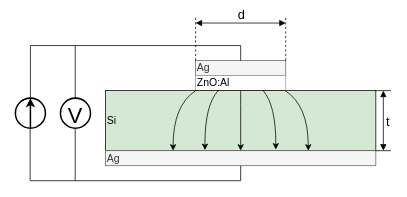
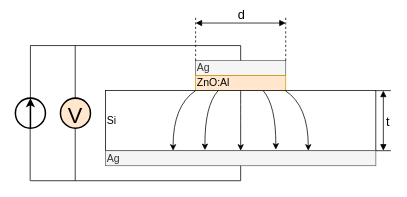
  <mxCell id="0" />
  <mxCell id="1" parent="0" />
  <mxCell id="2" value="&lt;div align=&quot;left&quot;&gt;&lt;font style=&quot;font-size: 14px&quot;&gt;Ag&lt;/font&gt;&lt;/div&gt;" style="rounded=0;whiteSpace=wrap;html=1;fillColor=#f5f5f5;fontColor=#333333;strokeColor=#666666;align=left;" parent="1" vertex="1"><mxGeometry x="260" y="80" width="120" height="20" as="geometry" /></mxCell>
- <mxCell id="3" value="&lt;div align=&quot;left&quot;&gt;&lt;font style=&quot;font-size: 14px&quot;&gt;ZnO:Al&lt;/font&gt;&lt;/div&gt;" style="rounded=0;whiteSpace=wrap;html=1;fillColor=#ffffff;strokeColor=#d79b00;align=left;" parent="1" vertex="1"><mxGeometry x="260" y="100" width="120" height="20" as="geometry" /></mxCell>
- <mxCell id="4" value="&lt;div align=&quot;left&quot;&gt;&lt;font style=&quot;font-size: 14px&quot;&gt;Si&lt;/font&gt;&lt;/div&gt;" style="rounded=0;whiteSpace=wrap;html=1;align=left;fillColor=#d5e8d4;" parent="1" vertex="1"><mxGeometry x="140" y="120" width="360" height="80" as="geometry" /></mxCell>
+ <mxCell id="3" value="&lt;div align=&quot;left&quot;&gt;&lt;font style=&quot;font-size: 14px&quot;&gt;ZnO:Al&lt;/font&gt;&lt;/div&gt;" style="rounded=0;whiteSpace=wrap;html=1;fillColor=#ffe6cc;strokeColor=#d79b00;align=left;" parent="1" vertex="1"><mxGeometry x="260" y="100" width="120" height="20" as="geometry" /></mxCell>
+ <mxCell id="4" value="&lt;div align=&quot;left&quot;&gt;&lt;font style=&quot;font-size: 14px&quot;&gt;Si&lt;/font&gt;&lt;/div&gt;" style="rounded=0;whiteSpace=wrap;html=1;align=left;" parent="1" vertex="1"><mxGeometry x="140" y="120" width="360" height="80" as="geometry" /></mxCell>
  <mxCell id="5" value="&lt;div align=&quot;left&quot;&gt;&lt;font style=&quot;font-size: 14px&quot;&gt;Ag&lt;/font&gt;&lt;/div&gt;" style="rounded=0;whiteSpace=wrap;html=1;fillColor=#f5f5f5;fontColor=#333333;strokeColor=#666666;align=left;" parent="1" vertex="1"><mxGeometry x="140" y="200" width="360" height="20" as="geometry" /></mxCell>
  <mxCell id="6" value="" style="endArrow=block;startArrow=block;html=1;rounded=0;startFill=1;endFill=1;" parent="1" edge="1"><mxGeometry width="50" height="50" relative="1" as="geometry"><mxPoint x="260" y="30" as="sourcePoint" /><mxPoint x="380" y="30" as="targetPoint" /></mxGeometry></mxCell>
  <mxCell id="7" value="d" style="edgeLabel;html=1;align=center;verticalAlign=bottom;resizable=0;points=[];fontSize=17;labelBackgroundColor=none;" parent="6" vertex="1" connectable="0"><mxGeometry x="0.139" y="-1" relative="1" as="geometry"><mxPoint x="-8" as="offset" /></mxGeometry></mxCell>
  <mxCell id="8" value="" style="endArrow=none;html=1;rounded=0;exitX=1;exitY=0;exitDx=0;exitDy=0;dashed=1;" parent="1" source="2" edge="1"><mxGeometry width="50" height="50" relative="1" as="geometry"><mxPoint x="470" y="250" as="sourcePoint" /><mxPoint x="380" y="20" as="targetPoint" /></mxGeometry></mxCell>
  <mxCell id="9" value="" style="endArrow=none;html=1;rounded=0;exitX=0;exitY=0;exitDx=0;exitDy=0;dashed=1;" parent="1" source="2" edge="1"><mxGeometry width="50" height="50" relative="1" as="geometry"><mxPoint x="390" y="90" as="sourcePoint" /><mxPoint x="260" y="20" as="targetPoint" /></mxGeometry></mxCell>
  <mxCell id="10" value="" style="endArrow=none;html=1;rounded=0;fontSize=17;exitX=0.5;exitY=0;exitDx=0;exitDy=0;" parent="1" source="2" edge="1"><mxGeometry width="50" height="50" relative="1" as="geometry"><mxPoint x="190" y="130" as="sourcePoint" /><mxPoint x="320" y="60" as="targetPoint" /></mxGeometry></mxCell>
  <mxCell id="11" value="" style="endArrow=none;html=1;rounded=0;fontSize=17;" parent="1" edge="1"><mxGeometry width="50" height="50" relative="1" as="geometry"><mxPoint x="40" y="60" as="sourcePoint" /><mxPoint x="320" y="60" as="targetPoint" /></mxGeometry></mxCell>
  <mxCell id="12" value="" style="endArrow=none;html=1;rounded=0;fontSize=17;entryX=0.5;entryY=1;entryDx=0;entryDy=0;" parent="1" target="5" edge="1"><mxGeometry width="50" height="50" relative="1" as="geometry"><mxPoint x="320" y="240" as="sourcePoint" /><mxPoint x="330" y="70" as="targetPoint" /></mxGeometry></mxCell>
  <mxCell id="13" value="" style="endArrow=none;html=1;rounded=0;fontSize=17;" parent="1" edge="1"><mxGeometry width="50" height="50" relative="1" as="geometry"><mxPoint x="40" y="240" as="sourcePoint" /><mxPoint x="320" y="240" as="targetPoint" /></mxGeometry></mxCell>
  <mxCell id="14" value="" style="ellipse;whiteSpace=wrap;html=1;aspect=fixed;labelBackgroundColor=none;fontSize=17;strokeWidth=2;" parent="1" vertex="1"><mxGeometry x="20" y="130" width="40" height="40" as="geometry" /></mxCell>
- <mxCell id="15" value="&lt;font style=&quot;font-size: 29px;&quot;&gt;V&lt;/font&gt;" style="ellipse;whiteSpace=wrap;html=1;aspect=fixed;labelBackgroundColor=none;fontSize=29;strokeWidth=2;verticalAlign=top;" parent="1" vertex="1"><mxGeometry x="80" y="130" width="40" height="40" as="geometry" /></mxCell>
+ <mxCell id="15" value="&lt;font style=&quot;font-size: 29px;&quot;&gt;V&lt;/font&gt;" style="ellipse;whiteSpace=wrap;html=1;aspect=fixed;labelBackgroundColor=none;fontSize=29;strokeWidth=2;verticalAlign=top;fillColor=#ffe6cc;" parent="1" vertex="1"><mxGeometry x="80" y="130" width="40" height="40" as="geometry" /></mxCell>
  <mxCell id="16" value="" style="endArrow=none;html=1;rounded=0;fontSize=17;exitX=0.5;exitY=0;exitDx=0;exitDy=0;" parent="1" source="14" edge="1"><mxGeometry width="50" height="50" relative="1" as="geometry"><mxPoint x="250" y="130" as="sourcePoint" /><mxPoint x="40" y="60" as="targetPoint" /></mxGeometry></mxCell>
  <mxCell id="17" value="" style="endArrow=none;html=1;rounded=0;fontSize=17;exitX=0.5;exitY=0;exitDx=0;exitDy=0;" parent="1" edge="1"><mxGeometry width="50" height="50" relative="1" as="geometry"><mxPoint x="99.66" y="130" as="sourcePoint" /><mxPoint x="99.66" y="60" as="targetPoint" /></mxGeometry></mxCell>
  <mxCell id="18" value="" style="endArrow=none;html=1;rounded=0;fontSize=17;exitX=0.5;exitY=0;exitDx=0;exitDy=0;" parent="1" edge="1"><mxGeometry width="50" height="50" relative="1" as="geometry"><mxPoint x="99.66" y="240" as="sourcePoint" /><mxPoint x="99.66" y="170" as="targetPoint" /></mxGeometry></mxCell>
  <mxCell id="19" value="" style="endArrow=none;html=1;rounded=0;fontSize=17;exitX=0.5;exitY=0;exitDx=0;exitDy=0;" parent="1" edge="1"><mxGeometry width="50" height="50" relative="1" as="geometry"><mxPoint x="39.66" y="240" as="sourcePoint" /><mxPoint x="39.66" y="170" as="targetPoint" /></mxGeometry></mxCell>
  <mxCell id="20" value="" style="endArrow=classic;html=1;rounded=0;fontSize=17;entryX=0.5;entryY=0;entryDx=0;entryDy=0;exitX=0.5;exitY=1;exitDx=0;exitDy=0;strokeWidth=2;" parent="1" source="14" target="14" edge="1"><mxGeometry width="50" height="50" relative="1" as="geometry"><mxPoint x="-60" y="210" as="sourcePoint" /><mxPoint x="-10" y="160" as="targetPoint" /></mxGeometry></mxCell>
  <mxCell id="21" value="" style="endArrow=block;startArrow=block;html=1;rounded=0;startFill=1;endFill=1;" parent="1" edge="1"><mxGeometry width="50" height="50" relative="1" as="geometry"><mxPoint x="510" y="200" as="sourcePoint" /><mxPoint x="510" y="120" as="targetPoint" /></mxGeometry></mxCell>
  <mxCell id="22" value="t" style="edgeLabel;html=1;align=left;verticalAlign=top;resizable=0;points=[];fontSize=17;labelPosition=right;verticalLabelPosition=middle;" parent="21" vertex="1" connectable="0"><mxGeometry x="0.382" y="-2" relative="1" as="geometry"><mxPoint as="offset" /></mxGeometry></mxCell>
  <mxCell id="23" value="" style="endArrow=none;html=1;rounded=0;fontSize=29;strokeWidth=1;entryX=1;entryY=0;entryDx=0;entryDy=0;" parent="1" target="4" edge="1"><mxGeometry width="50" height="50" relative="1" as="geometry"><mxPoint x="520" y="120" as="sourcePoint" /><mxPoint x="240" y="80" as="targetPoint" /></mxGeometry></mxCell>
  <mxCell id="24" value="" style="endArrow=none;html=1;rounded=0;fontSize=29;strokeWidth=1;exitX=1;exitY=0;exitDx=0;exitDy=0;" parent="1" source="5" edge="1"><mxGeometry width="50" height="50" relative="1" as="geometry"><mxPoint x="530" y="130" as="sourcePoint" /><mxPoint x="520" y="200" as="targetPoint" /></mxGeometry></mxCell>
  <mxCell id="25" value="" style="endArrow=classic;html=1;fontSize=17;strokeWidth=1;curved=1;entryX=0.5;entryY=1;entryDx=0;entryDy=0;exitX=0.5;exitY=0;exitDx=0;exitDy=0;" parent="1" source="4" target="4" edge="1"><mxGeometry width="50" height="50" relative="1" as="geometry"><mxPoint x="190" y="130" as="sourcePoint" /><mxPoint x="240" y="80" as="targetPoint" /></mxGeometry></mxCell>
  <mxCell id="26" value="" style="endArrow=classic;html=1;fontSize=17;strokeWidth=1;curved=1;entryX=0.75;entryY=0;entryDx=0;entryDy=0;exitX=0.5;exitY=0;exitDx=0;exitDy=0;" parent="1" target="5" edge="1"><mxGeometry width="50" height="50" relative="1" as="geometry"><mxPoint x="379.31" y="120" as="sourcePoint" /><mxPoint x="379.31" y="200" as="targetPoint" /><Array as="points"><mxPoint x="410" y="140" /></Array></mxGeometry></mxCell>
  <mxCell id="27" value="" style="endArrow=classic;html=1;fontSize=17;strokeWidth=1;curved=1;entryX=0.25;entryY=1;entryDx=0;entryDy=0;exitX=0.5;exitY=0;exitDx=0;exitDy=0;" parent="1" target="4" edge="1"><mxGeometry width="50" height="50" relative="1" as="geometry"><mxPoint x="260" y="120" as="sourcePoint" /><mxPoint x="290.69" y="200" as="targetPoint" /><Array as="points"><mxPoint x="230" y="140" /></Array></mxGeometry></mxCell>
  <mxCell id="28" value="" style="endArrow=classic;html=1;fontSize=17;strokeWidth=1;curved=1;entryX=0.63;entryY=-0.074;entryDx=0;entryDy=0;exitX=0.5;exitY=0;exitDx=0;exitDy=0;entryPerimeter=0;" parent="1" target="5" edge="1"><mxGeometry width="50" height="50" relative="1" as="geometry"><mxPoint x="350" y="120" as="sourcePoint" /><mxPoint x="350" y="200" as="targetPoint" /><Array as="points"><mxPoint x="367" y="140" /></Array></mxGeometry></mxCell>
  <mxCell id="29" value="" style="endArrow=classic;html=1;fontSize=17;strokeWidth=1;curved=1;entryX=0.368;entryY=0.99;entryDx=0;entryDy=0;exitX=0.5;exitY=0;exitDx=0;exitDy=0;entryPerimeter=0;" parent="1" target="4" edge="1"><mxGeometry width="50" height="50" relative="1" as="geometry"><mxPoint x="290" y="120" as="sourcePoint" /><mxPoint x="306.8" y="198.52" as="targetPoint" /><Array as="points"><mxPoint x="272" y="140" /></Array></mxGeometry></mxCell>
